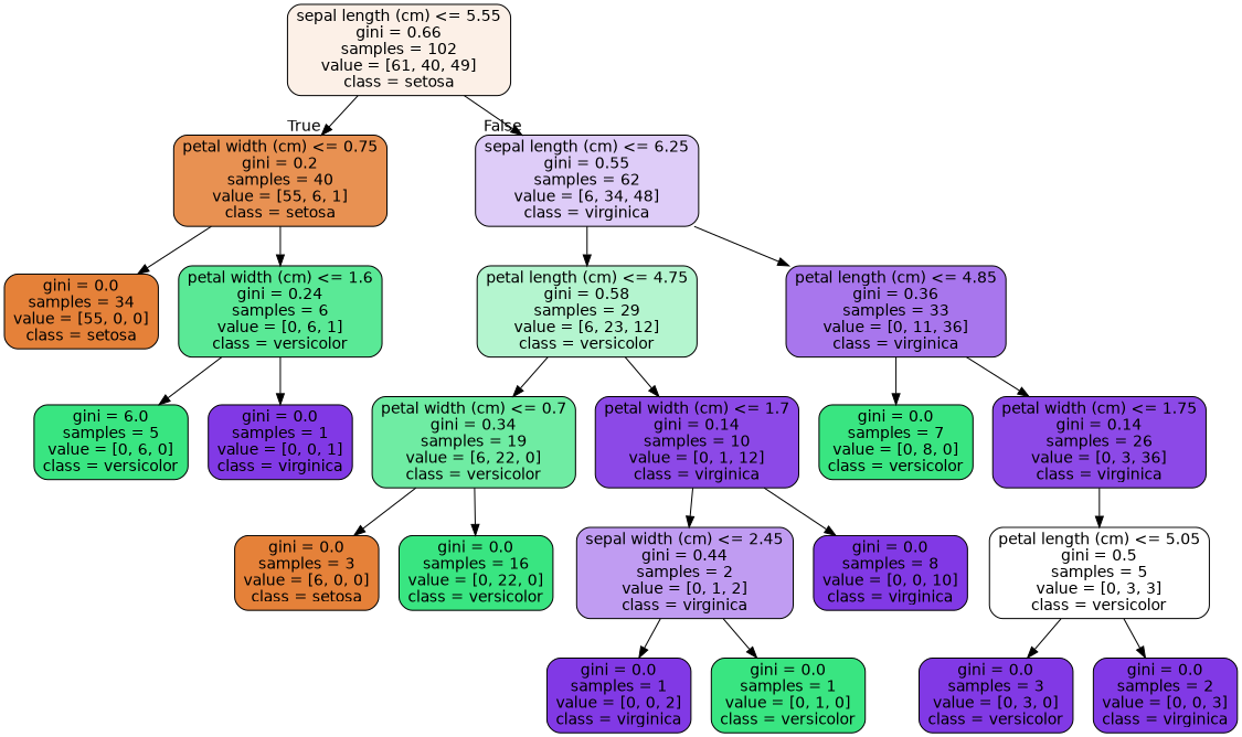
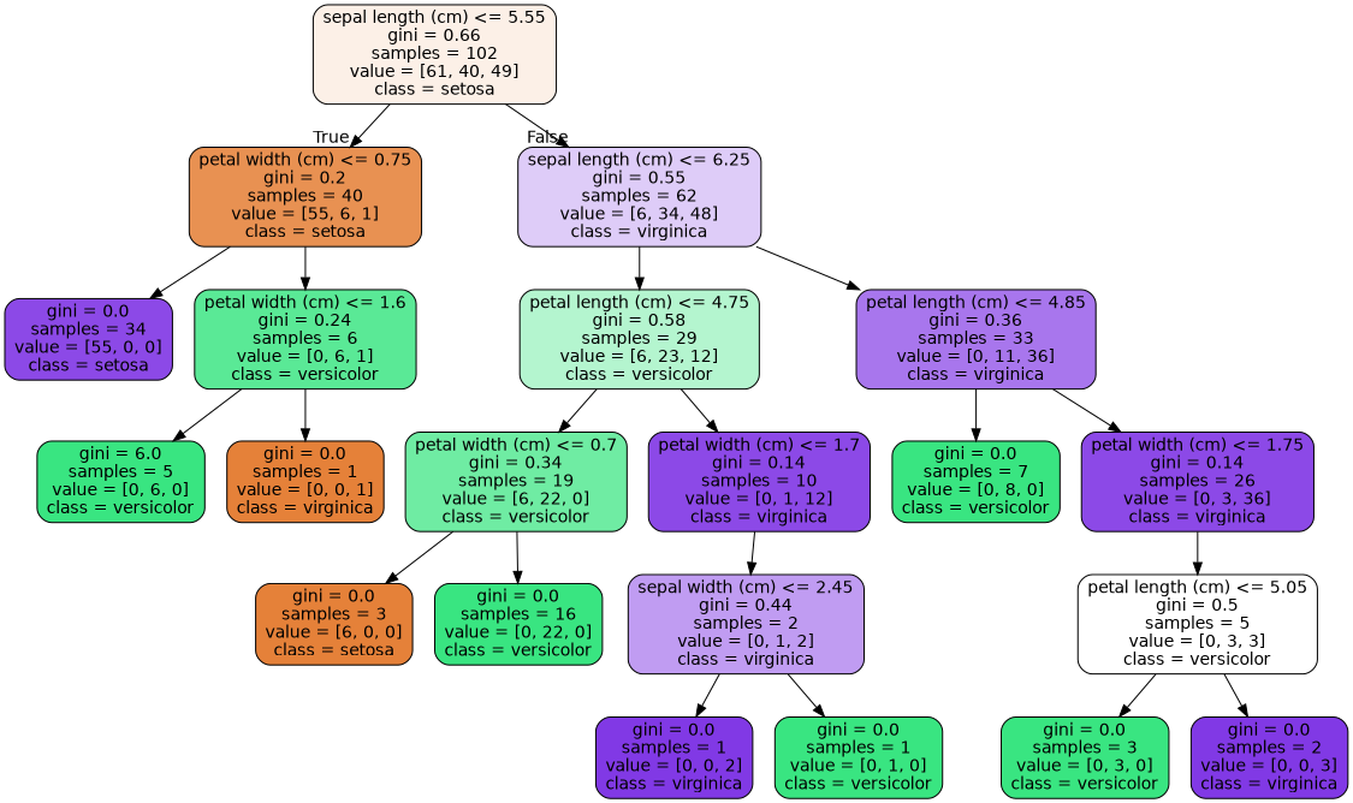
  digraph {
    node [color=black fillcolor="#39e581" fontname=helvetica shape=box style="filled, rounded"]
    edge [fontname=helvetica]
    n1 [fillcolor="#fcf0e7" label="sepal length (cm) <= 5.55\ngini = 0.66\nsamples = 102\nvalue = [61, 40, 49]\nclass = setosa"]
    n2 [fillcolor="#e89152" label="petal width (cm) <= 0.75\ngini = 0.2\nsamples = 40\nvalue = [55, 6, 1]\nclass = setosa"]
    n3 [fillcolor="#deccf8" label="sepal length (cm) <= 6.25\ngini = 0.55\nsamples = 62\nvalue = [6, 34, 48]\nclass = virginica"]
-   n4 [fillcolor="#e58139" label="gini = 0.0\nsamples = 34\nvalue = [55, 0, 0]\nclass = setosa"]
+   n4 [fillcolor="#8c49e7" label="gini = 0.0\nsamples = 34\nvalue = [55, 0, 0]\nclass = setosa"]
    n5 [fillcolor="#5ae996" label="petal width (cm) <= 1.6\ngini = 0.24\nsamples = 6\nvalue = [0, 6, 1]\nclass = versicolor"]
    n6 [fillcolor="#b4f5cf" label="petal length (cm) <= 4.75\ngini = 0.58\nsamples = 29\nvalue = [6, 23, 12]\nclass = versicolor"]
    n7 [fillcolor="#a876ed" label="petal length (cm) <= 4.85\ngini = 0.36\nsamples = 33\nvalue = [0, 11, 36]\nclass = virginica"]
    n8 [label="gini = 6.0\nsamples = 5\nvalue = [0, 6, 0]\nclass = versicolor"]
-   n9 [fillcolor="#8139e5" label="gini = 0.0\nsamples = 1\nvalue = [0, 0, 1]\nclass = virginica"]
+   n9 [fillcolor="#e58139" label="gini = 0.0\nsamples = 1\nvalue = [0, 0, 1]\nclass = virginica"]
    n10 [fillcolor="#6feca3" label="petal width (cm) <= 0.7\ngini = 0.34\nsamples = 19\nvalue = [6, 22, 0]\nclass = versicolor"]
    n11 [fillcolor="#8c49e7" label="petal width (cm) <= 1.7\ngini = 0.14\nsamples = 10\nvalue = [0, 1, 12]\nclass = virginica"]
    n12 [label="gini = 0.0\nsamples = 7\nvalue = [0, 8, 0]\nclass = versicolor"]
    n13 [fillcolor="#8c49e7" label="petal width (cm) <= 1.75\ngini = 0.14\nsamples = 26\nvalue = [0, 3, 36]\nclass = virginica"]
    n14 [fillcolor="#e58139" label="gini = 0.0\nsamples = 3\nvalue = [6, 0, 0]\nclass = setosa"]
    n15 [label="gini = 0.0\nsamples = 16\nvalue = [0, 22, 0]\nclass = versicolor"]
    n16 [fillcolor="#c09cf2" label="sepal width (cm) <= 2.45\ngini = 0.44\nsamples = 2\nvalue = [0, 1, 2]\nclass = virginica"]
-   n17 [fillcolor="#8139e5" label="gini = 0.0\nsamples = 8\nvalue = [0, 0, 10]\nclass = virginica"]
    n18 [fillcolor="#8139e5" label="gini = 0.0\nsamples = 1\nvalue = [0, 0, 2]\nclass = virginica"]
    n19 [label="gini = 0.0\nsamples = 1\nvalue = [0, 1, 0]\nclass = versicolor"]
    n20 [fillcolor="#ffffff" label="petal length (cm) <= 5.05\ngini = 0.5\nsamples = 5\nvalue = [0, 3, 3]\nclass = versicolor"]
-   n21 [fillcolor="#8139e5" label="gini = 0.0\nsamples = 3\nvalue = [0, 3, 0]\nclass = versicolor"]
+   n21 [label="gini = 0.0\nsamples = 3\nvalue = [0, 3, 0]\nclass = versicolor"]
    n22 [fillcolor="#8139e5" label="gini = 0.0\nsamples = 2\nvalue = [0, 0, 3]\nclass = virginica"]
    n1 -> n2 [headlabel=True labelangle=45 labeldistance=2.5]
    n1 -> n3 [headlabel=False labelangle=-45 labeldistance=2.5]
    n2 -> n4
    n2 -> n5
    n3 -> n6
    n3 -> n7
    n5 -> n8
    n5 -> n9
    n6 -> n10
    n6 -> n11
    n7 -> n12
    n7 -> n13
    n10 -> n14
    n10 -> n15
    n11 -> n16
-   n11 -> n17
    n13 -> n20
    n16 -> n18
    n16 -> n19
    n20 -> n21
    n20 -> n22
  }
